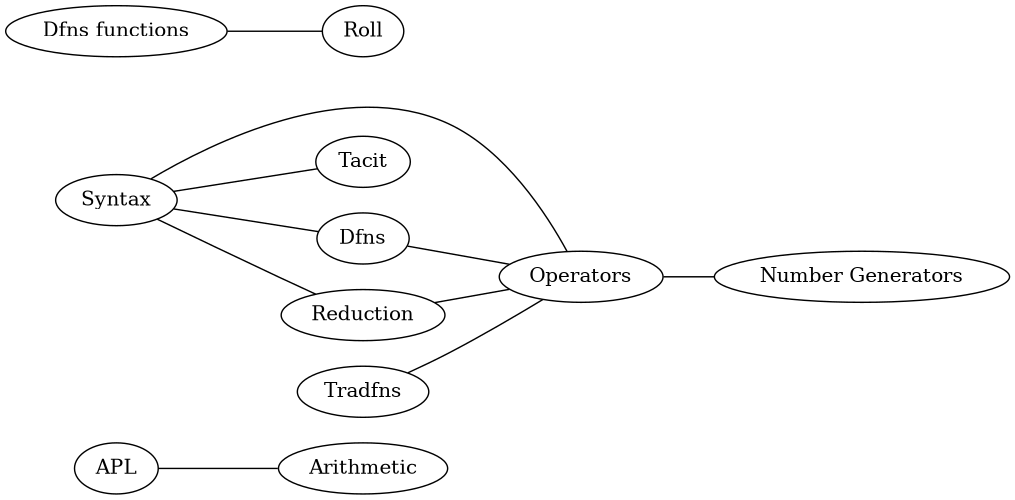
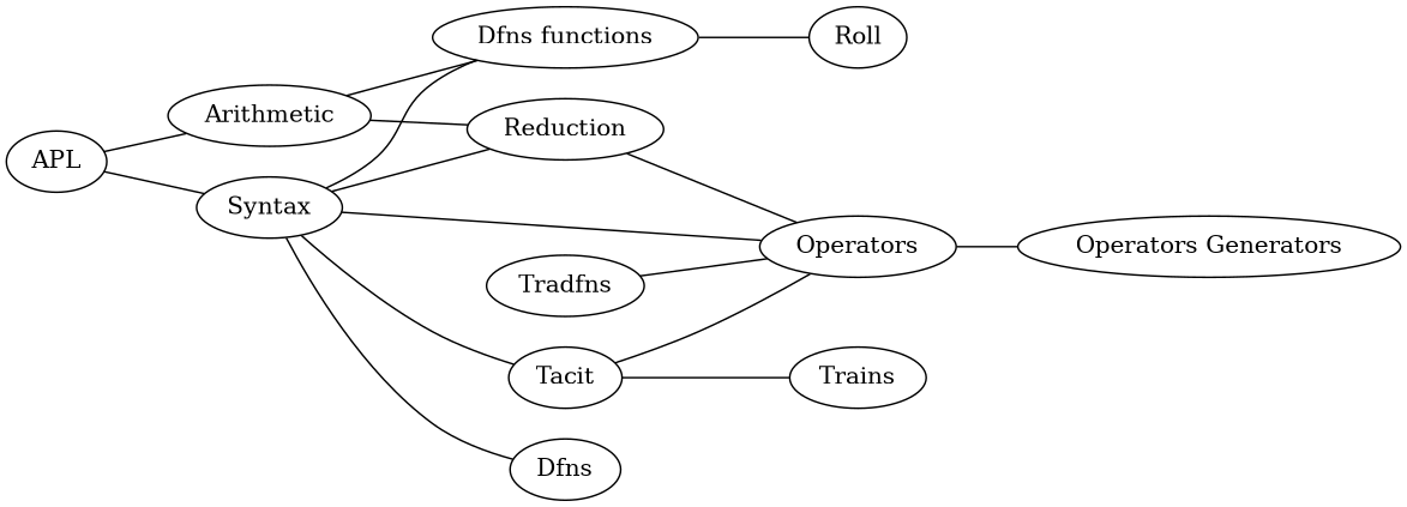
  graph {
    rankdir=LR
    APL
    Syntax
    Arithmetic
    n4 [label="Dfns functions"]
    Operators
    Tacit
    Dfns
    Reduction
    Roll
-   "Number Generators"
+   "Number Generators" [label="Operators Generators"]
+   Trains
    Tradfns
+   APL -- Syntax
    APL -- Arithmetic
+   Syntax -- n4
    Syntax -- Operators
    Syntax -- Tacit
    Syntax -- Dfns
    Syntax -- Reduction
+   Arithmetic -- n4
+   Arithmetic -- Reduction
    n4 -- Roll
    Operators -- "Number Generators"
-   Dfns -- Operators
+   Tacit -- Trains
+   Tacit -- Operators
    Reduction -- Operators
    Tradfns -- Operators
  }
